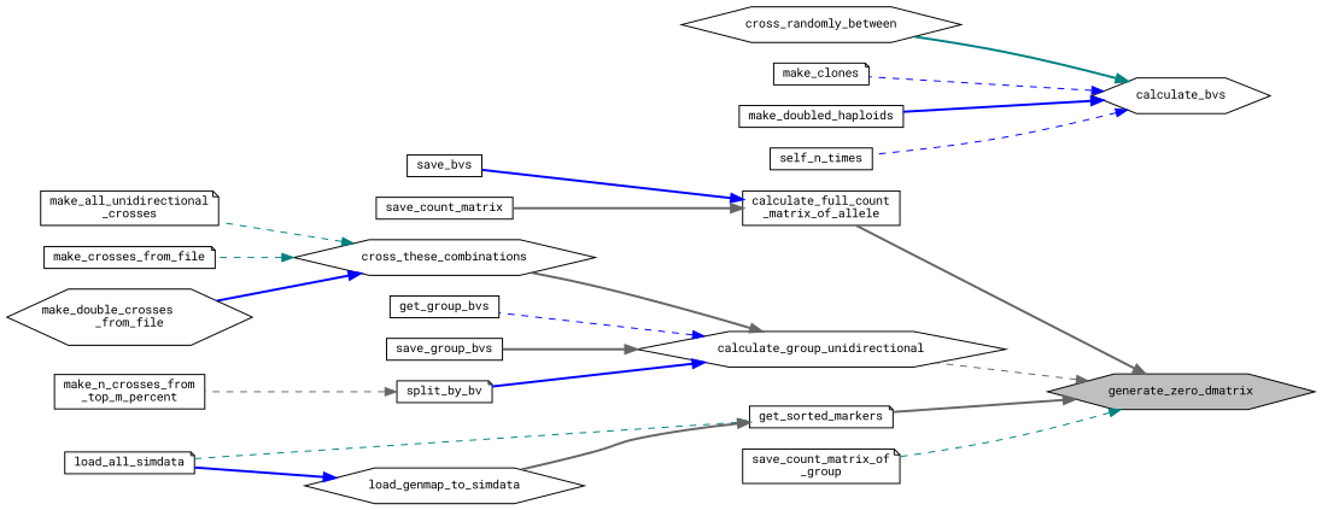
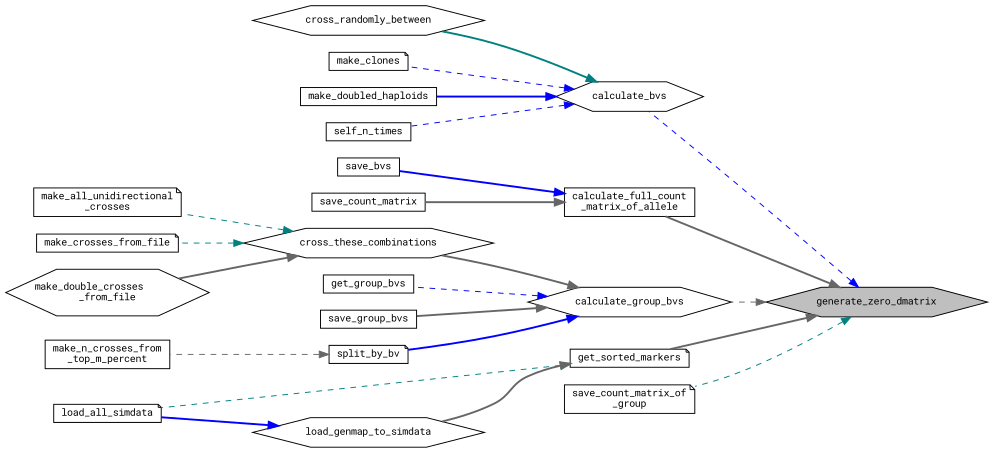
  digraph {
    fontname="Roboto Mono"
    rankdir=RL
    node [color=black fillcolor=white fontname="Roboto Mono" fontsize=10 shape=box style=filled]
    edge [color=blue dir=back fontname="Roboto Mono" fontsize=10 labelfontname=Helvetica labelfontsize=10 style=bold]
    n1 [fillcolor=grey75 fontcolor=black height=0.2 label=generate_zero_dmatrix shape=hexagon width=0.4]
    n2 [height=0.2 label=calculate_bvs shape=hexagon width=0.4]
    n3 [height=0.2 label="calculate_full_count\l_matrix_of_allele" width=0.4]
-   n4 [height=0.2 label=calculate_group_unidirectional shape=hexagon width=0.4]
+   n4 [height=0.2 label=calculate_group_bvs shape=hexagon width=0.4]
    n5 [height=0.2 label=get_sorted_markers shape=note width=0.4]
    n6 [height=0.2 label="save_count_matrix_of\l_group" shape=note width=0.4]
    n7 [height=0.2 label=cross_randomly_between shape=hexagon width=0.4]
    n8 [height=0.2 label=make_clones shape=note width=0.4]
    n9 [height=0.2 label=make_doubled_haploids width=0.4]
    n10 [height=0.2 label=self_n_times width=0.4]
    n11 [height=0.2 label=save_bvs width=0.4]
    n12 [height=0.2 label=save_count_matrix width=0.4]
    n13 [height=0.2 label=cross_these_combinations shape=hexagon width=0.4]
    n14 [height=0.2 label=get_group_bvs width=0.4]
    n15 [height=0.2 label=save_group_bvs width=0.4]
    n16 [height=0.2 label=split_by_bv shape=note width=0.4]
    n17 [height=0.2 label=load_all_simdata shape=note width=0.4]
    n18 [height=0.2 label=load_genmap_to_simdata shape=hexagon width=0.4]
    n19 [height=0.2 label="make_all_unidirectional\l_crosses" shape=note width=0.4]
    n20 [height=0.2 label=make_crosses_from_file shape=note width=0.4]
    n21 [height=0.2 label="make_double_crosses\l_from_file" shape=hexagon width=0.4]
    n22 [height=0.2 label="make_n_crosses_from\l_top_m_percent" width=0.4]
+   n1 -> n2 [style=dashed]
    n1 -> n3 [color=gray40]
    n1 -> n4 [color=gray40 style=dashed]
    n1 -> n5 [color=gray40]
    n1 -> n6 [color=teal style=dashed]
    n2 -> n7 [color=teal]
    n2 -> n8 [style=dashed]
    n2 -> n9
    n2 -> n10 [style=dashed]
    n3 -> n11
    n3 -> n12 [color=gray40]
    n4 -> n13 [color=gray40]
    n4 -> n14 [style=dashed]
    n4 -> n15 [color=gray40]
    n4 -> n16
    n5 -> n17 [color=teal style=dashed]
    n5 -> n18 [color=gray40]
    n13 -> n19 [color=teal style=dashed]
    n13 -> n20 [color=teal style=dashed]
-   n13 -> n21
+   n13 -> n21 [color=gray40]
    n16 -> n22 [color=gray40 style=dashed]
    n18 -> n17
  }
